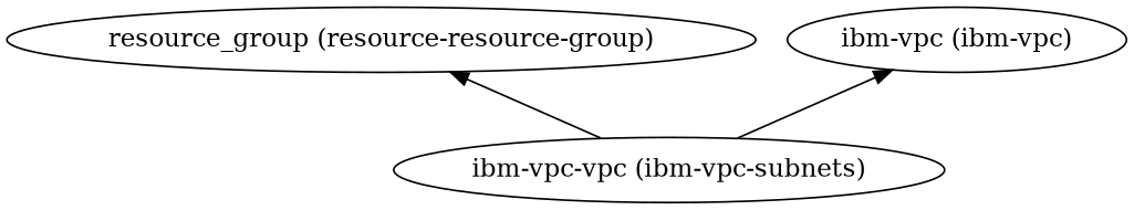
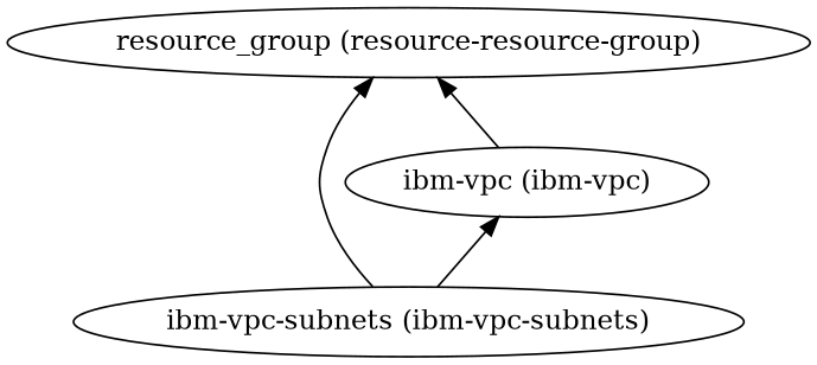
  digraph {
    rankdir=BT
    n1 [label="resource_group (resource-resource-group)"]
    "ibm-vpc (ibm-vpc)"
-   "ibm-vpc-subnets (ibm-vpc-subnets)" [label="ibm-vpc-vpc (ibm-vpc-subnets)"]
+   "ibm-vpc-subnets (ibm-vpc-subnets)"
+   "ibm-vpc (ibm-vpc)" -> n1
    "ibm-vpc-subnets (ibm-vpc-subnets)" -> n1
    "ibm-vpc-subnets (ibm-vpc-subnets)" -> "ibm-vpc (ibm-vpc)"
  }
